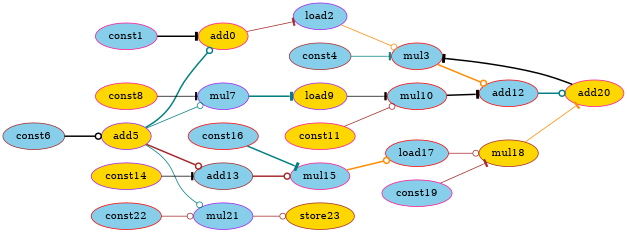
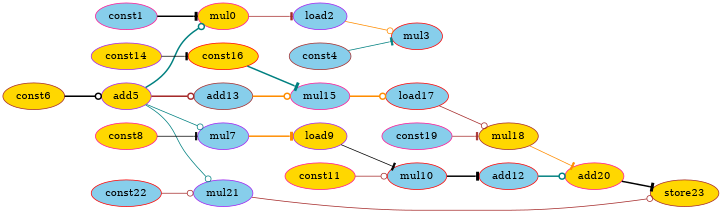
  digraph {
    rankdir=LR
    node [color=deeppink fillcolor=skyblue opcode=const style=filled]
    edge [arrowhead=odot color=brown operand=0 style=solid]
-   mul0 [fillcolor=gold opcode=mul label=add0]
+   mul0 [fillcolor=gold opcode=mul]
    load2 [color=purple opcode=load]
    mul3 [color=red opcode=mul]
    const1
    add12 [color=red opcode=add]
    add20 [fillcolor=gold opcode=add]
    const4 [color=brown]
    add5 [color=purple fillcolor=gold opcode=add]
    mul7 [color=purple opcode=mul]
    add13 [color=brown opcode=add]
    mul21 [color=purple opcode=mul]
    load9 [color=purple fillcolor=gold opcode=load]
    mul15 [opcode=mul]
    store23 [color=brown fillcolor=gold opcode=store]
-   const6 [color=brown]
+   const6 [color=brown fillcolor=gold]
    mul10 [color=red opcode=mul]
    const8 [fillcolor=gold]
    const11 [fillcolor=gold]
    load17 [color=red opcode=load]
    const14 [color=purple fillcolor=gold]
    mul18 [color=brown fillcolor=gold opcode=mul]
-   const16 [color=red]
+   const16 [color=red fillcolor=gold]
    const19
    const22 [color=red]
    mul0 -> load2 [arrowhead=tee]
    load2 -> mul3 [color=darkorange]
-   mul3 -> add12 [color=darkorange operand=1 style=bold]
    const1 -> mul0 [arrowhead=tee color=black style=bold]
    add12 -> add20 [color=teal style=bold]
-   add20 -> mul3 [arrowhead=tee color=black style=bold]
+   add20 -> store23 [arrowhead=tee color=black style=bold]
    const4 -> mul3 [arrowhead=tee color=teal operand=1]
    add5 -> mul0 [color=teal operand=1 style=bold]
    add5 -> mul7 [color=teal operand=1]
    add5 -> add13 [style=bold]
    add5 -> mul21 [color=teal operand=1]
-   mul7 -> load9 [arrowhead=tee color=teal style=bold]
-   add13 -> mul15 [operand=1 style=bold]
+   mul7 -> load9 [arrowhead=tee color=darkorange style=bold]
+   add13 -> mul15 [color=darkorange operand=1 style=bold]
    mul21 -> store23 [operand=1]
    load9 -> mul10 [arrowhead=tee color=black]
    mul15 -> load17 [color=darkorange style=bold]
    const6 -> add5 [color=black operand=1 style=bold]
    mul10 -> add12 [arrowhead=tee color=black style=bold]
    const8 -> mul7 [arrowhead=tee color=black]
    const11 -> mul10 [operand=1]
    load17 -> mul18
-   const14 -> add13 [arrowhead=tee color=black operand=1]
+   const14 -> const16 [arrowhead=tee color=black operand=1]
    mul18 -> add20 [arrowhead=tee color=darkorange operand=1]
    const16 -> mul15 [arrowhead=tee color=teal style=bold]
    const19 -> mul18 [arrowhead=tee operand=1]
    const22 -> mul21
  }
